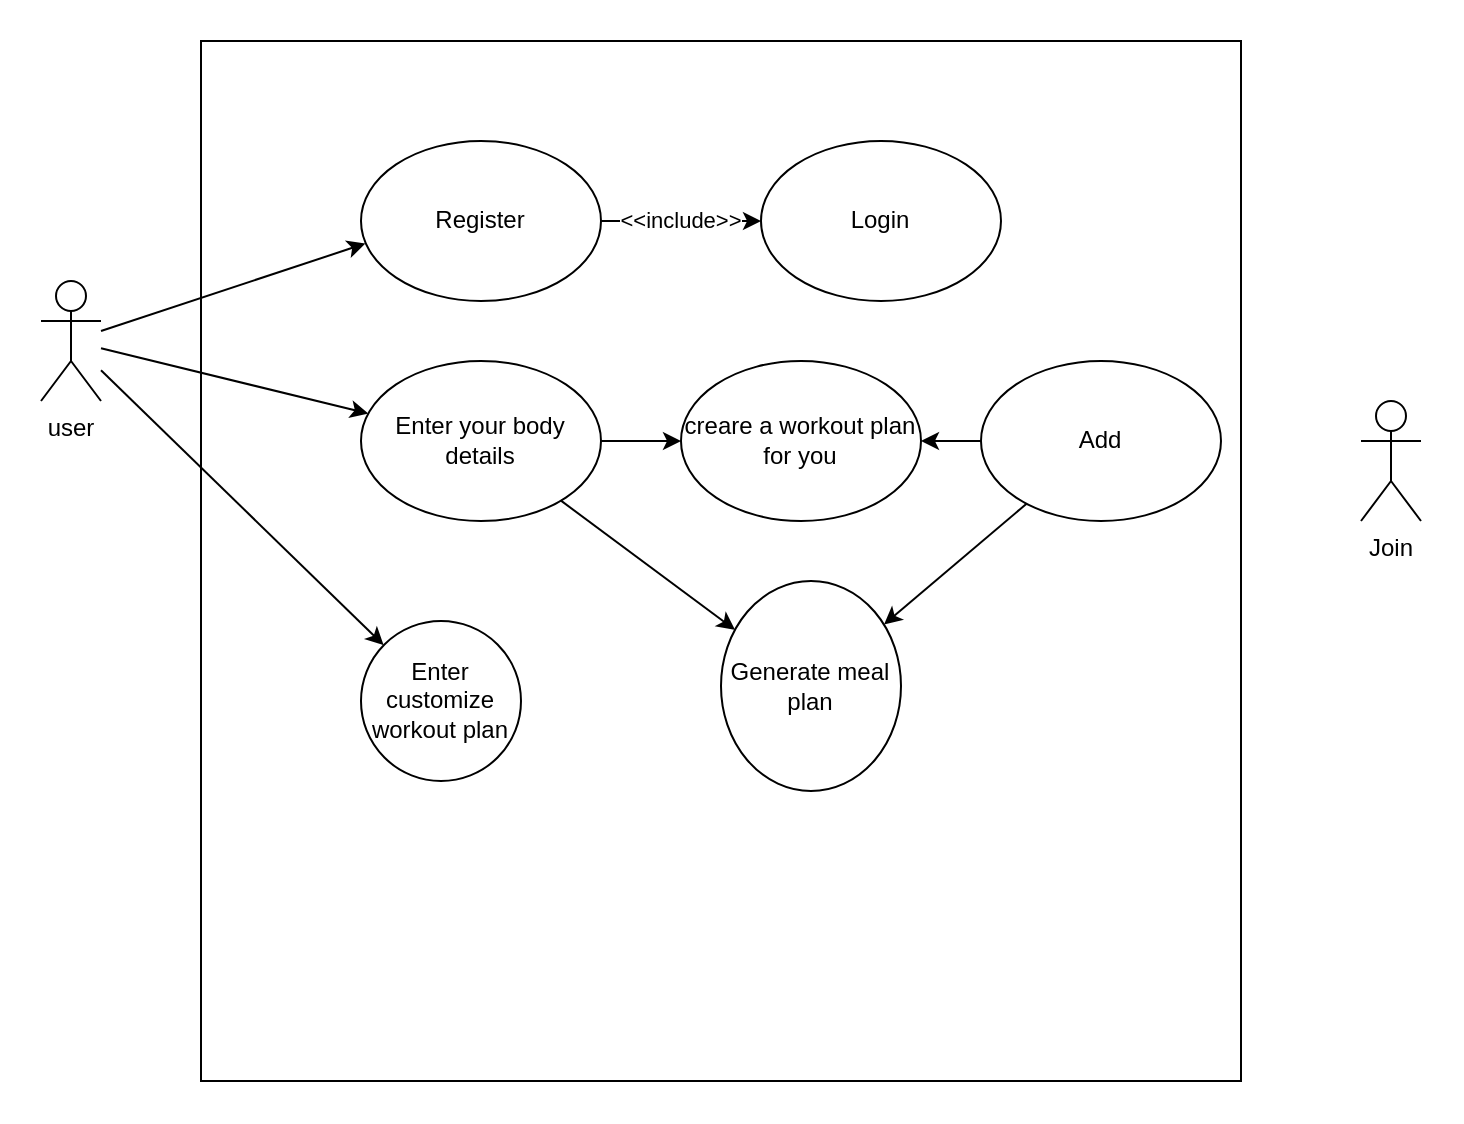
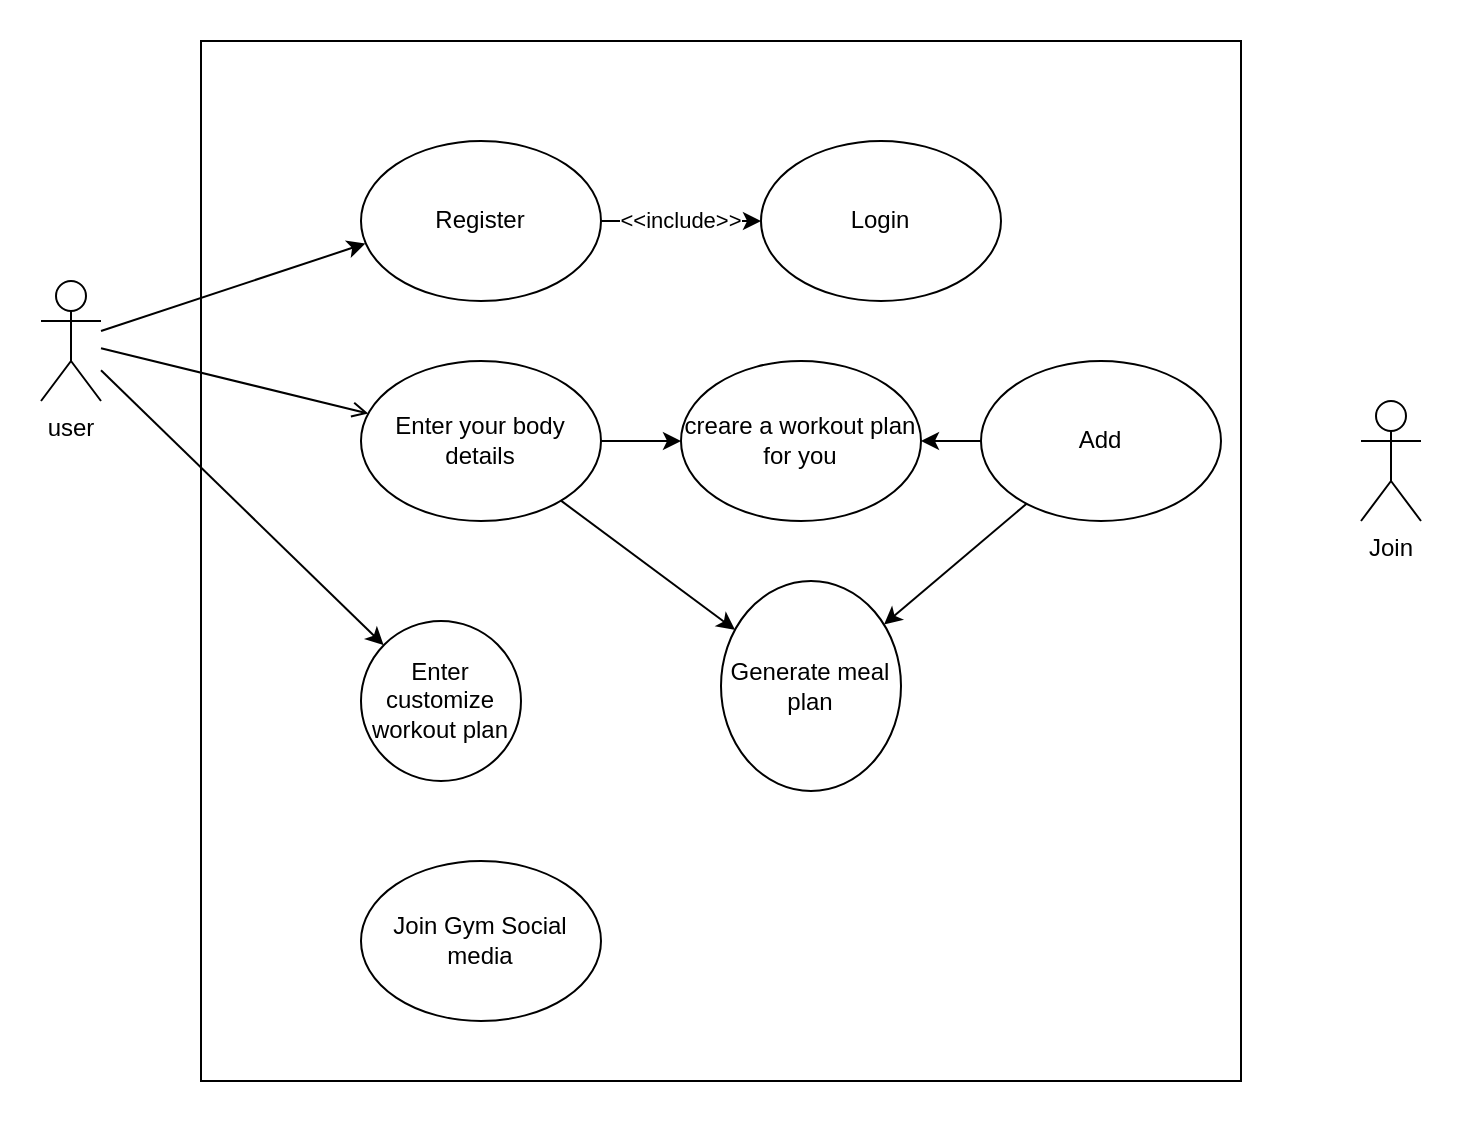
  <mxCell id="0" />
  <mxCell id="1" parent="0" />
  <mxCell id="2" value="" style="rounded=0;whiteSpace=wrap;html=1;fillColor=none;" vertex="1" parent="1"><mxGeometry x="100" y="20" width="520" height="520" as="geometry" /></mxCell>
  <mxCell id="3" value="&amp;lt;&amp;lt;include&amp;gt;&amp;gt;" style="edgeStyle=none;html=1;" edge="1" parent="1" source="4" target="9"><mxGeometry relative="1" as="geometry" /></mxCell>
  <mxCell id="4" value="Register" style="ellipse;whiteSpace=wrap;html=1;fillColor=none;" vertex="1" parent="1"><mxGeometry x="180" y="70" width="120" height="80" as="geometry" /></mxCell>
  <mxCell id="5" style="edgeStyle=none;html=1;entryX=0.018;entryY=0.641;entryDx=0;entryDy=0;entryPerimeter=0;" edge="1" parent="1" source="8" target="4"><mxGeometry relative="1" as="geometry" /></mxCell>
- <mxCell id="6" style="edgeStyle=none;html=1;" edge="1" parent="1" source="8" target="13"><mxGeometry relative="1" as="geometry" /></mxCell>
+ <mxCell id="6" style="edgeStyle=none;html=1;endArrow=open;" edge="1" parent="1" source="8" target="13"><mxGeometry relative="1" as="geometry" /></mxCell>
  <mxCell id="7" style="edgeStyle=none;html=1;" edge="1" parent="1" source="8" target="14"><mxGeometry relative="1" as="geometry" /></mxCell>
  <mxCell id="8" value="user" style="shape=umlActor;verticalLabelPosition=bottom;verticalAlign=top;html=1;outlineConnect=0;fillColor=none;" vertex="1" parent="1"><mxGeometry x="20" y="140" width="30" height="60" as="geometry" /></mxCell>
  <mxCell id="9" value="Login" style="ellipse;whiteSpace=wrap;html=1;fillColor=none;" vertex="1" parent="1"><mxGeometry x="380" y="70" width="120" height="80" as="geometry" /></mxCell>
  <mxCell id="10" value="creare a workout plan for you" style="ellipse;whiteSpace=wrap;html=1;fillColor=none;" vertex="1" parent="1"><mxGeometry x="340" y="180" width="120" height="80" as="geometry" /></mxCell>
  <mxCell id="11" value="" style="edgeStyle=none;html=1;" edge="1" parent="1" source="13" target="10"><mxGeometry relative="1" as="geometry" /></mxCell>
  <mxCell id="12" style="edgeStyle=none;html=1;" edge="1" parent="1" source="13" target="16"><mxGeometry relative="1" as="geometry" /></mxCell>
  <mxCell id="13" value="Enter your body details" style="ellipse;whiteSpace=wrap;html=1;fillColor=none;" vertex="1" parent="1"><mxGeometry x="180" y="180" width="120" height="80" as="geometry" /></mxCell>
  <mxCell id="14" value="Enter customize workout plan" style="ellipse;whiteSpace=wrap;html=1;fillColor=none;" vertex="1" parent="1"><mxGeometry x="180" y="310" width="80" height="80" as="geometry" /></mxCell>
+ <mxCell id="15" value="Join Gym Social media" style="ellipse;whiteSpace=wrap;html=1;fillColor=none;" vertex="1" parent="1"><mxGeometry x="180" y="430" width="120" height="80" as="geometry" /></mxCell>
  <mxCell id="16" value="Generate meal plan" style="ellipse;whiteSpace=wrap;html=1;fillColor=none;" vertex="1" parent="1"><mxGeometry x="360" y="290" width="90" height="105" as="geometry" /></mxCell>
  <mxCell id="17" value="Join" style="shape=umlActor;verticalLabelPosition=bottom;verticalAlign=top;html=1;outlineConnect=0;fillColor=none;" vertex="1" parent="1"><mxGeometry x="680" y="200" width="30" height="60" as="geometry" /></mxCell>
  <mxCell id="18" value="" style="edgeStyle=none;html=1;" edge="1" parent="1" source="20" target="10"><mxGeometry relative="1" as="geometry" /></mxCell>
  <mxCell id="19" style="edgeStyle=none;html=1;" edge="1" parent="1" source="20" target="16"><mxGeometry relative="1" as="geometry" /></mxCell>
  <mxCell id="20" value="Add" style="ellipse;whiteSpace=wrap;html=1;fillColor=none;" vertex="1" parent="1"><mxGeometry x="490" y="180" width="120" height="80" as="geometry" /></mxCell>
